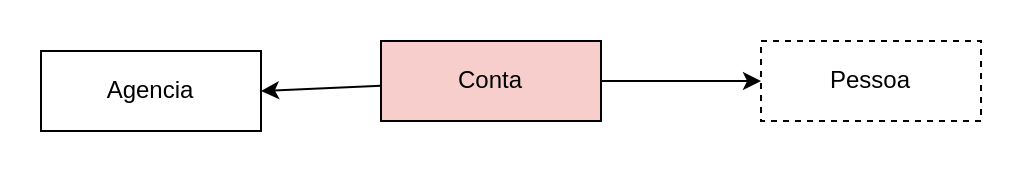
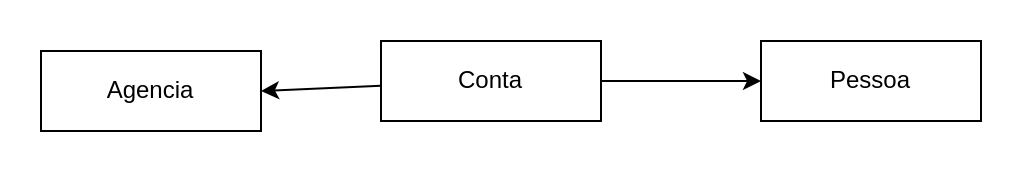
  <mxCell id="0" />
  <mxCell id="1" parent="0" />
  <mxCell id="2" value="Agencia" style="rounded=0;whiteSpace=wrap;html=1;" vertex="1" parent="1"><mxGeometry x="20" y="25" width="110" height="40" as="geometry" /></mxCell>
  <mxCell id="3" style="edgeStyle=none;html=1;entryX=1;entryY=0.5;entryDx=0;entryDy=0;" edge="1" parent="1" source="5" target="2"><mxGeometry relative="1" as="geometry" /></mxCell>
  <mxCell id="4" style="edgeStyle=none;html=1;exitX=1;exitY=0.5;exitDx=0;exitDy=0;entryX=0;entryY=0.5;entryDx=0;entryDy=0;" edge="1" parent="1" source="5" target="6"><mxGeometry relative="1" as="geometry" /></mxCell>
- <mxCell id="5" value="Conta" style="rounded=0;whiteSpace=wrap;html=1;fillColor=#f8cecc;" vertex="1" parent="1"><mxGeometry x="190" y="20" width="110" height="40" as="geometry" /></mxCell>
- <mxCell id="6" value="Pessoa" style="rounded=0;whiteSpace=wrap;html=1;dashed=1;" vertex="1" parent="1"><mxGeometry x="380" y="20" width="110" height="40" as="geometry" /></mxCell>
+ <mxCell id="5" value="Conta" style="rounded=0;whiteSpace=wrap;html=1;" vertex="1" parent="1"><mxGeometry x="190" y="20" width="110" height="40" as="geometry" /></mxCell>
+ <mxCell id="6" value="Pessoa" style="rounded=0;whiteSpace=wrap;html=1;" vertex="1" parent="1"><mxGeometry x="380" y="20" width="110" height="40" as="geometry" /></mxCell>
